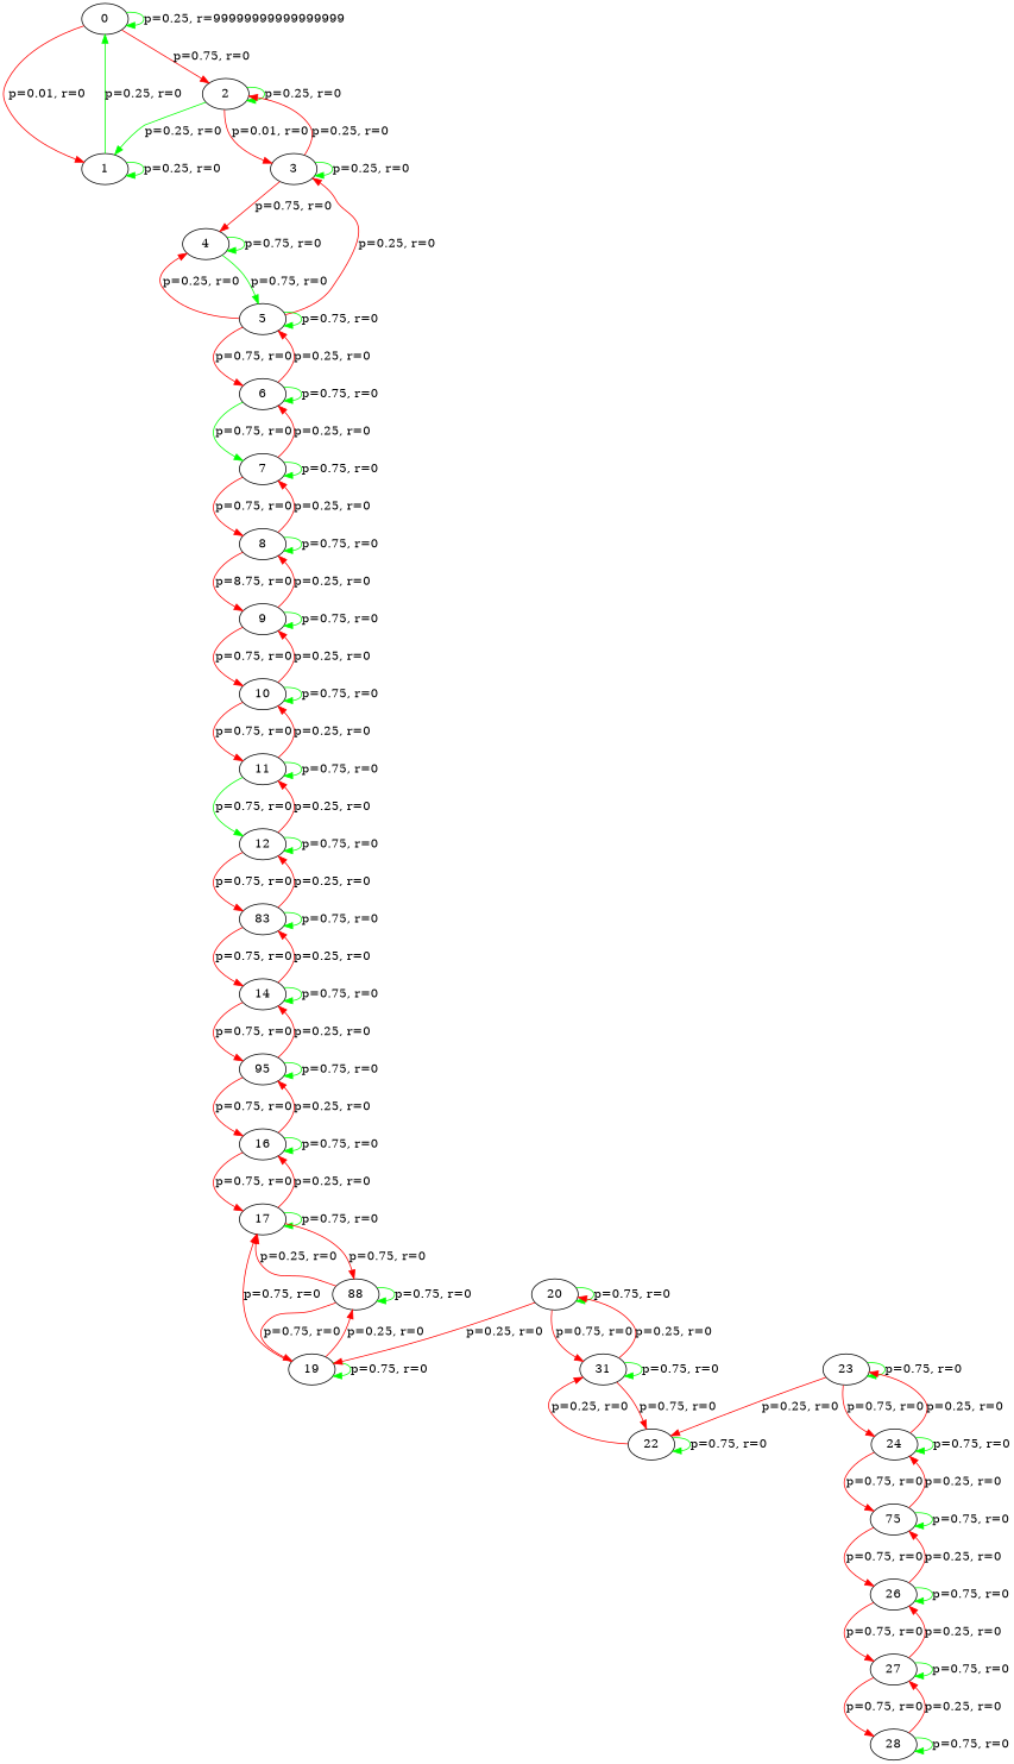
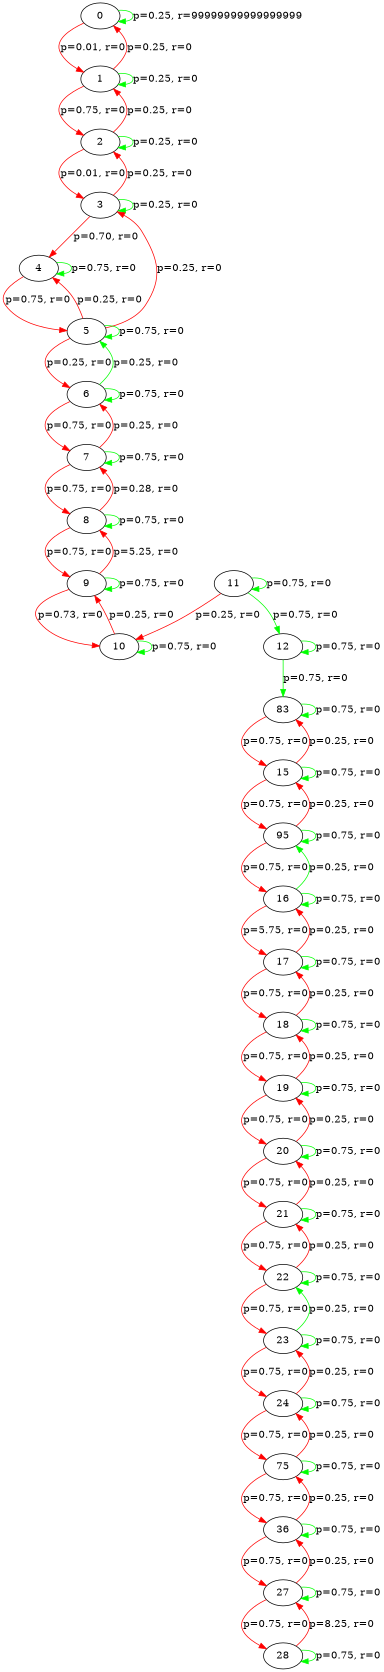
  digraph {
    edge [color=red]
    0
    1
    2
    3
    4
    5
    6
    7
    8
    9
    10
    11
    12
    n14 [label=83]
-   14
+   14 [label=15]
    n16 [label=95]
    16
    17
-   18 [label=88]
+   18
    19
    20
-   21 [label=31]
+   21
    22
    23
    24
    n26 [label=75]
-   26
+   26 [label=36]
    27
    28
    0 -> 0 [color=green label="p=0.25, r=99999999999999999"]
    0 -> 1 [label="p=0.01, r=0"]
-   1 -> 0 [color=green label="p=0.25, r=0"]
+   1 -> 0 [label="p=0.25, r=0"]
    1 -> 1 [color=green label="p=0.25, r=0"]
-   0 -> 2 [label="p=0.75, r=0"]
-   2 -> 1 [color=green label="p=0.25, r=0"]
+   1 -> 2 [label="p=0.75, r=0"]
+   2 -> 1 [label="p=0.25, r=0"]
    2 -> 2 [color=green label="p=0.25, r=0"]
    2 -> 3 [label="p=0.01, r=0"]
    3 -> 2 [label="p=0.25, r=0"]
    3 -> 3 [color=green label="p=0.25, r=0"]
-   3 -> 4 [label="p=0.75, r=0"]
+   3 -> 4 [label="p=0.70, r=0"]
    4 -> 4 [color=green label="p=0.75, r=0"]
-   4 -> 5 [color=green label="p=0.75, r=0"]
+   4 -> 5 [label="p=0.75, r=0"]
    5 -> 3 [label="p=0.25, r=0"]
    5 -> 4 [label="p=0.25, r=0"]
    5 -> 5 [color=green label="p=0.75, r=0"]
-   5 -> 6 [label="p=0.75, r=0"]
-   6 -> 5 [label="p=0.25, r=0"]
+   5 -> 6 [label="p=0.25, r=0"]
+   6 -> 5 [color=green label="p=0.25, r=0"]
    6 -> 6 [color=green label="p=0.75, r=0"]
-   6 -> 7 [color=green label="p=0.75, r=0"]
+   6 -> 7 [label="p=0.75, r=0"]
    7 -> 6 [label="p=0.25, r=0"]
    7 -> 7 [color=green label="p=0.75, r=0"]
    7 -> 8 [label="p=0.75, r=0"]
-   8 -> 7 [label="p=0.25, r=0"]
+   8 -> 7 [label="p=0.28, r=0"]
    8 -> 8 [color=green label="p=0.75, r=0"]
-   8 -> 9 [label="p=8.75, r=0"]
-   9 -> 8 [label="p=0.25, r=0"]
+   8 -> 9 [label="p=0.75, r=0"]
+   9 -> 8 [label="p=5.25, r=0"]
    9 -> 9 [color=green label="p=0.75, r=0"]
-   9 -> 10 [label="p=0.75, r=0"]
+   9 -> 10 [label="p=0.73, r=0"]
    10 -> 9 [label="p=0.25, r=0"]
    10 -> 10 [color=green label="p=0.75, r=0"]
-   10 -> 11 [label="p=0.75, r=0"]
    11 -> 10 [label="p=0.25, r=0"]
    11 -> 11 [color=green label="p=0.75, r=0"]
    11 -> 12 [color=green label="p=0.75, r=0"]
-   12 -> 11 [label="p=0.25, r=0"]
    12 -> 12 [color=green label="p=0.75, r=0"]
-   12 -> n14 [label="p=0.75, r=0"]
-   n14 -> 12 [label="p=0.25, r=0"]
+   12 -> n14 [color=green label="p=0.75, r=0"]
    n14 -> n14 [color=green label="p=0.75, r=0"]
    n14 -> 14 [label="p=0.75, r=0"]
    14 -> n14 [label="p=0.25, r=0"]
    14 -> 14 [color=green label="p=0.75, r=0"]
    14 -> n16 [label="p=0.75, r=0"]
    n16 -> 14 [label="p=0.25, r=0"]
    n16 -> n16 [color=green label="p=0.75, r=0"]
    n16 -> 16 [label="p=0.75, r=0"]
-   16 -> n16 [label="p=0.25, r=0"]
+   16 -> n16 [color=green label="p=0.25, r=0"]
    16 -> 16 [color=green label="p=0.75, r=0"]
-   16 -> 17 [label="p=0.75, r=0"]
+   16 -> 17 [label="p=5.75, r=0"]
    17 -> 16 [label="p=0.25, r=0"]
    17 -> 17 [color=green label="p=0.75, r=0"]
    17 -> 18 [label="p=0.75, r=0"]
    18 -> 17 [label="p=0.25, r=0"]
    18 -> 18 [color=green label="p=0.75, r=0"]
    18 -> 19 [label="p=0.75, r=0"]
    19 -> 18 [label="p=0.25, r=0"]
    19 -> 19 [color=green label="p=0.75, r=0"]
-   19 -> 17 [label="p=0.75, r=0"]
+   19 -> 20 [label="p=0.75, r=0"]
    20 -> 19 [label="p=0.25, r=0"]
    20 -> 20 [color=green label="p=0.75, r=0"]
    20 -> 21 [label="p=0.75, r=0"]
    21 -> 20 [label="p=0.25, r=0"]
    21 -> 21 [color=green label="p=0.75, r=0"]
    21 -> 22 [label="p=0.75, r=0"]
    22 -> 21 [label="p=0.25, r=0"]
    22 -> 22 [color=green label="p=0.75, r=0"]
-   23 -> 22 [label="p=0.25, r=0"]
+   22 -> 23 [label="p=0.75, r=0"]
+   23 -> 22 [color=green label="p=0.25, r=0"]
    23 -> 23 [color=green label="p=0.75, r=0"]
    23 -> 24 [label="p=0.75, r=0"]
    24 -> 23 [label="p=0.25, r=0"]
    24 -> 24 [color=green label="p=0.75, r=0"]
    24 -> n26 [label="p=0.75, r=0"]
    n26 -> 24 [label="p=0.25, r=0"]
    n26 -> n26 [color=green label="p=0.75, r=0"]
    n26 -> 26 [label="p=0.75, r=0"]
    26 -> n26 [label="p=0.25, r=0"]
    26 -> 26 [color=green label="p=0.75, r=0"]
    26 -> 27 [label="p=0.75, r=0"]
    27 -> 26 [label="p=0.25, r=0"]
    27 -> 27 [color=green label="p=0.75, r=0"]
    27 -> 28 [label="p=0.75, r=0"]
-   28 -> 27 [label="p=0.25, r=0"]
+   28 -> 27 [label="p=8.25, r=0"]
    28 -> 28 [color=green label="p=0.75, r=0"]
  }
